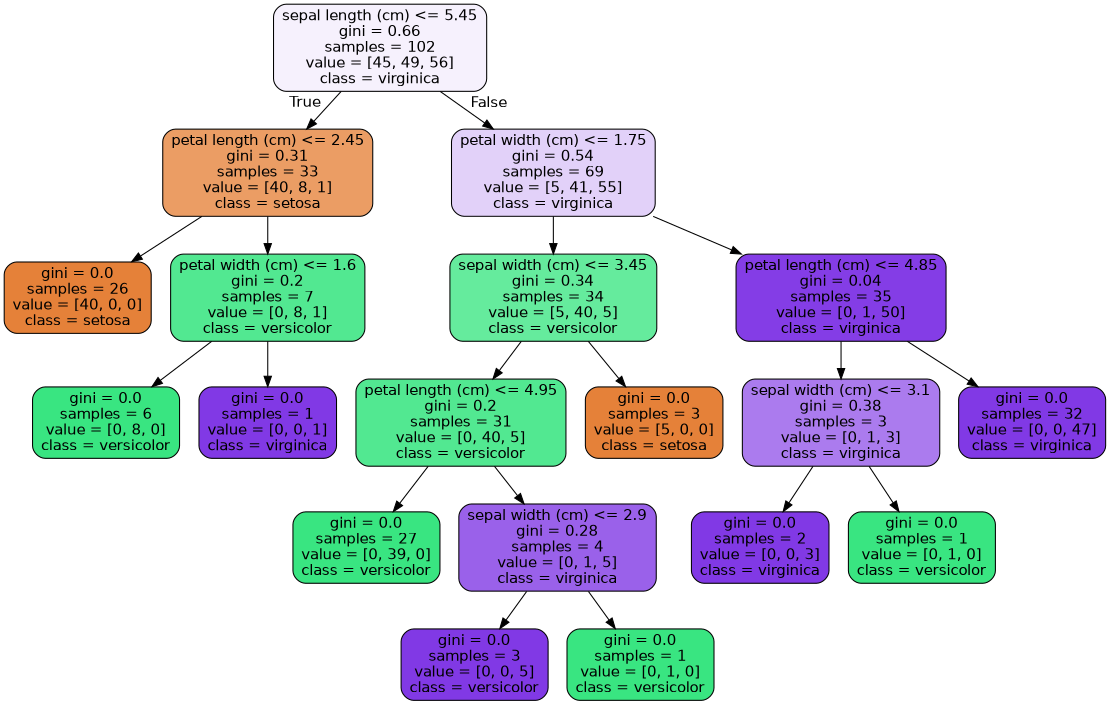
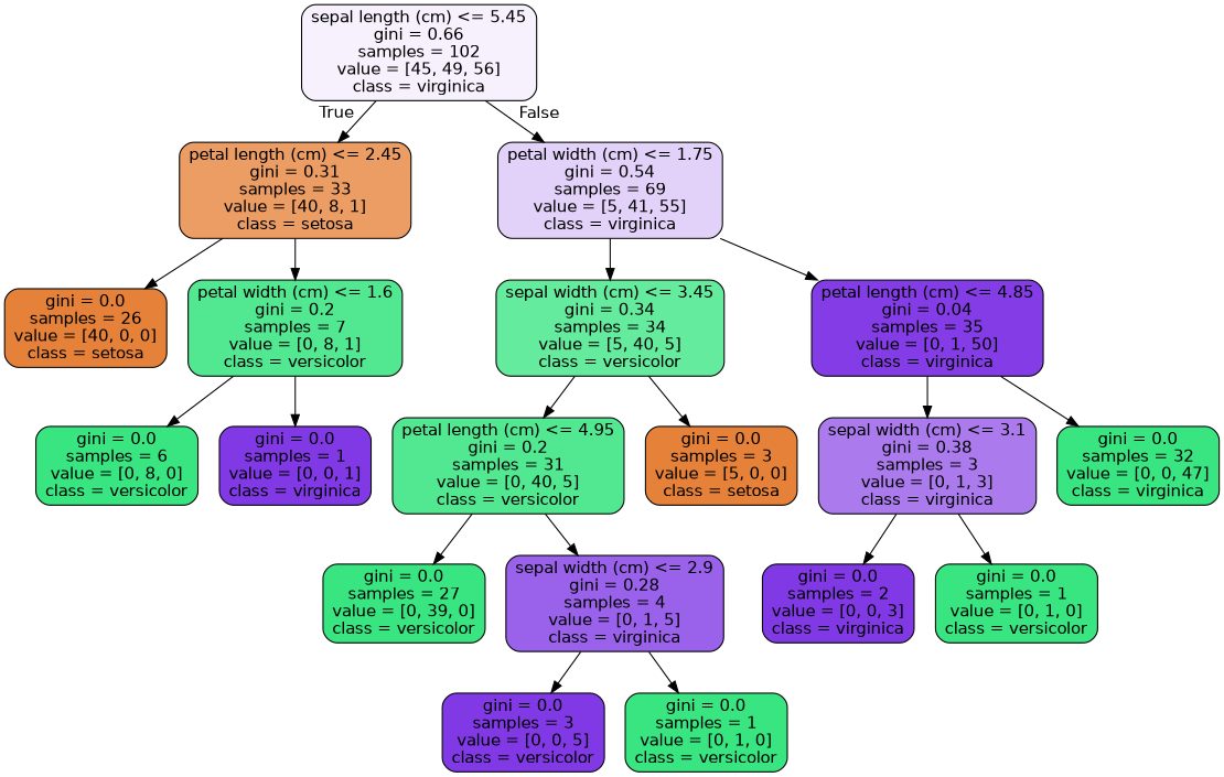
  digraph {
    node [color=black fillcolor="#39e581" fontname=helvetica shape=box style="filled, rounded"]
    edge [fontname=helvetica]
    n1 [fillcolor="#f6f1fd" label="sepal length (cm) <= 5.45\ngini = 0.66\nsamples = 102\nvalue = [45, 49, 56]\nclass = virginica"]
    n2 [fillcolor="#eb9d64" label="petal length (cm) <= 2.45\ngini = 0.31\nsamples = 33\nvalue = [40, 8, 1]\nclass = setosa"]
    n3 [fillcolor="#e2d1f9" label="petal width (cm) <= 1.75\ngini = 0.54\nsamples = 69\nvalue = [5, 41, 55]\nclass = virginica"]
    n4 [fillcolor="#e58139" label="gini = 0.0\nsamples = 26\nvalue = [40, 0, 0]\nclass = setosa"]
    n5 [fillcolor="#52e891" label="petal width (cm) <= 1.6\ngini = 0.2\nsamples = 7\nvalue = [0, 8, 1]\nclass = versicolor"]
    n6 [fillcolor="#65eb9d" label="sepal width (cm) <= 3.45\ngini = 0.34\nsamples = 34\nvalue = [5, 40, 5]\nclass = versicolor"]
    n7 [fillcolor="#843de6" label="petal length (cm) <= 4.85\ngini = 0.04\nsamples = 35\nvalue = [0, 1, 50]\nclass = virginica"]
    n8 [label="gini = 0.0\nsamples = 6\nvalue = [0, 8, 0]\nclass = versicolor"]
    n9 [fillcolor="#8139e5" label="gini = 0.0\nsamples = 1\nvalue = [0, 0, 1]\nclass = virginica"]
    n10 [fillcolor="#52e891" label="petal length (cm) <= 4.95\ngini = 0.2\nsamples = 31\nvalue = [0, 40, 5]\nclass = versicolor"]
    n11 [fillcolor="#e58139" label="gini = 0.0\nsamples = 3\nvalue = [5, 0, 0]\nclass = setosa"]
    n12 [fillcolor="#ab7bee" label="sepal width (cm) <= 3.1\ngini = 0.38\nsamples = 3\nvalue = [0, 1, 3]\nclass = virginica"]
-   n13 [fillcolor="#8139e5" label="gini = 0.0\nsamples = 32\nvalue = [0, 0, 47]\nclass = virginica"]
+   n13 [label="gini = 0.0\nsamples = 32\nvalue = [0, 0, 47]\nclass = virginica"]
    n14 [label="gini = 0.0\nsamples = 27\nvalue = [0, 39, 0]\nclass = versicolor"]
    n15 [fillcolor="#9a61ea" label="sepal width (cm) <= 2.9\ngini = 0.28\nsamples = 4\nvalue = [0, 1, 5]\nclass = virginica"]
    n16 [fillcolor="#8139e5" label="gini = 0.0\nsamples = 3\nvalue = [0, 0, 5]\nclass = versicolor"]
    n17 [label="gini = 0.0\nsamples = 1\nvalue = [0, 1, 0]\nclass = versicolor"]
    n18 [fillcolor="#8139e5" label="gini = 0.0\nsamples = 2\nvalue = [0, 0, 3]\nclass = virginica"]
    n19 [label="gini = 0.0\nsamples = 1\nvalue = [0, 1, 0]\nclass = versicolor"]
    n1 -> n2 [headlabel=True labelangle=45 labeldistance=2.5]
    n1 -> n3 [headlabel=False labelangle=-45 labeldistance=2.5]
    n2 -> n4
    n2 -> n5
    n3 -> n6
    n3 -> n7
    n5 -> n8
    n5 -> n9
    n6 -> n10
    n6 -> n11
    n7 -> n12
    n7 -> n13
    n10 -> n14
    n10 -> n15
    n12 -> n18
    n12 -> n19
    n15 -> n16
    n15 -> n17
  }
